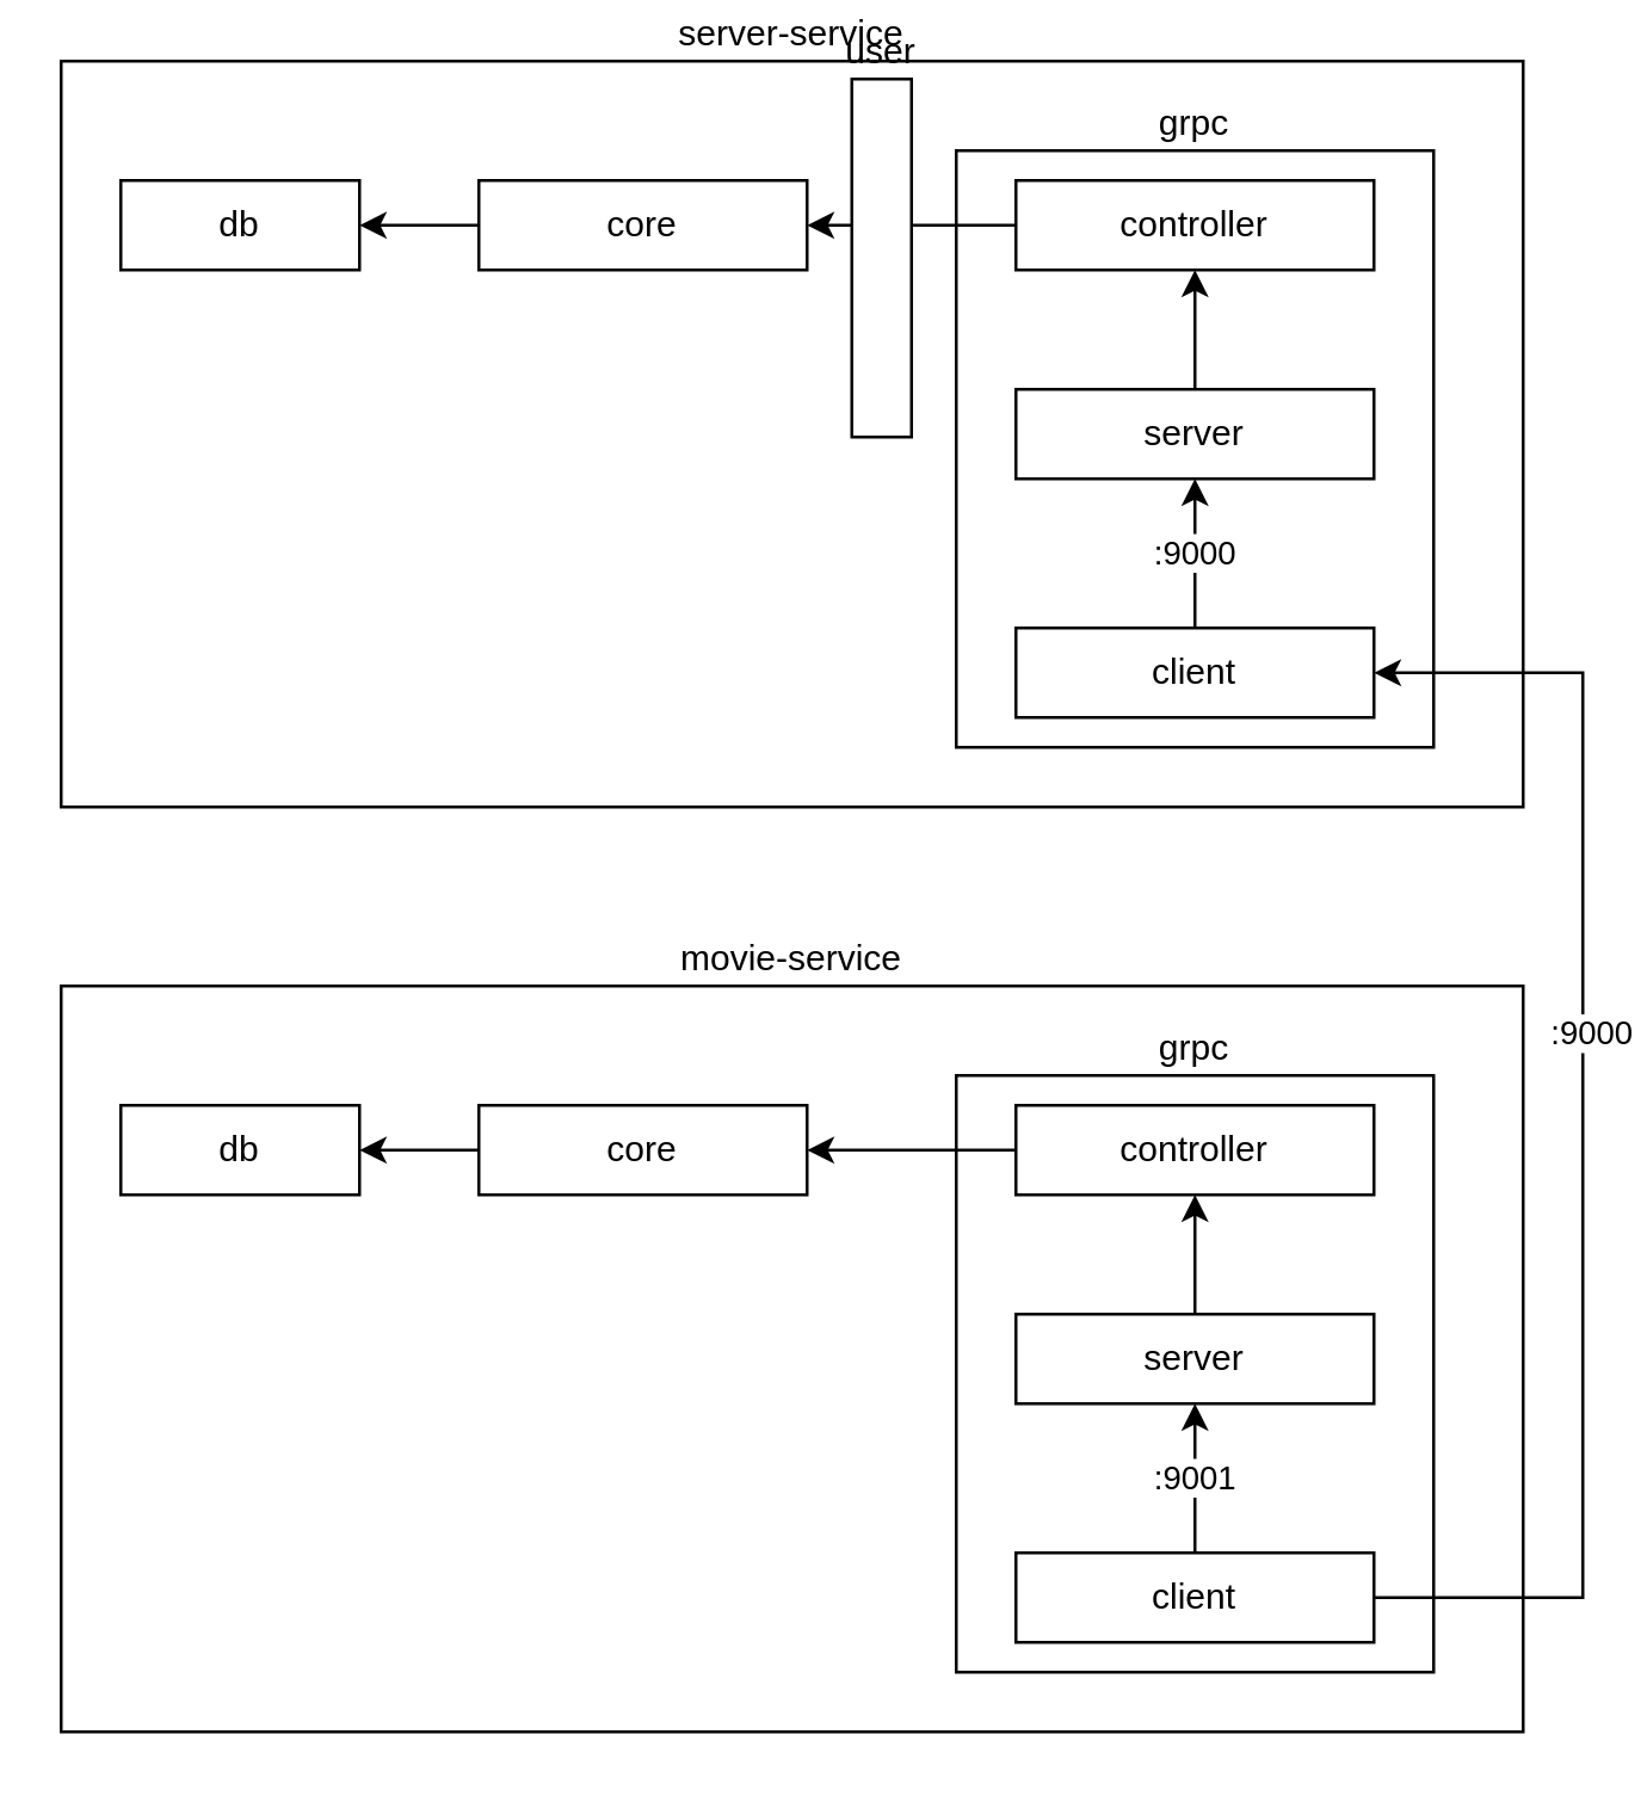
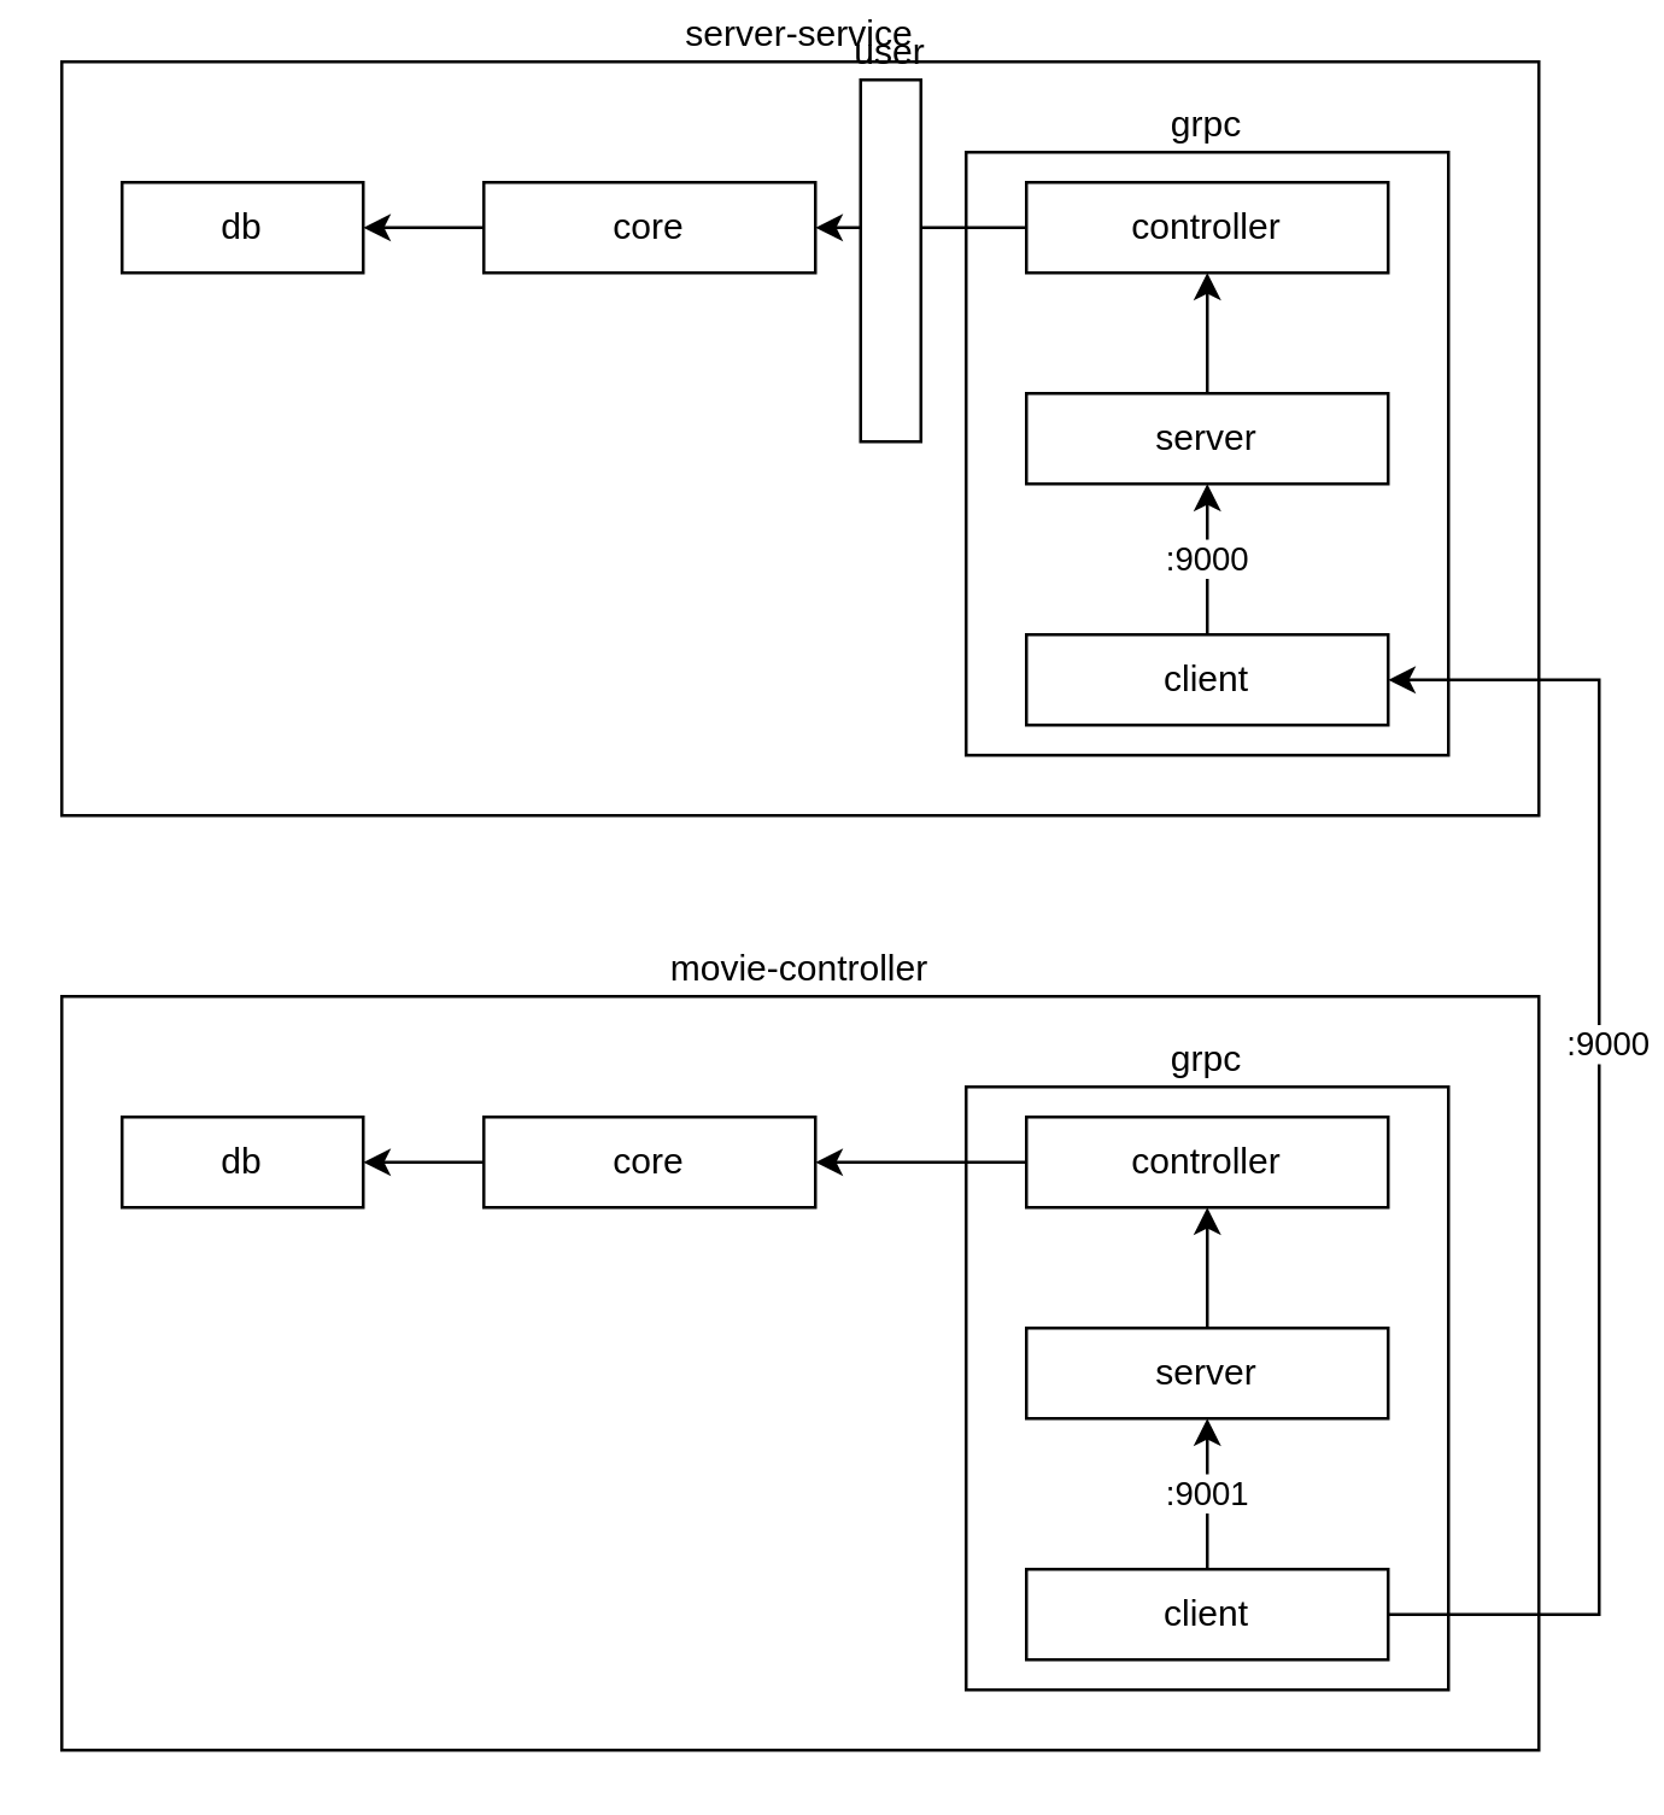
  <mxCell id="0" />
  <mxCell id="1" parent="0" />
  <mxCell id="2" value="server-service" style="rounded=0;whiteSpace=wrap;html=1;labelPosition=center;verticalLabelPosition=top;align=center;verticalAlign=bottom;" parent="1" vertex="1"><mxGeometry x="20" y="20" width="490" height="250" as="geometry" /></mxCell>
  <mxCell id="3" style="edgeStyle=orthogonalEdgeStyle;rounded=0;orthogonalLoop=1;jettySize=auto;html=1;entryX=1;entryY=0.5;entryDx=0;entryDy=0;" parent="1" source="4" target="5" edge="1"><mxGeometry relative="1" as="geometry" /></mxCell>
  <mxCell id="4" value="core" style="rounded=0;whiteSpace=wrap;html=1;" parent="1" vertex="1"><mxGeometry x="160" y="60" width="110" height="30" as="geometry" /></mxCell>
  <mxCell id="5" value="db" style="rounded=0;whiteSpace=wrap;html=1;" parent="1" vertex="1"><mxGeometry x="40" y="60" width="80" height="30" as="geometry" /></mxCell>
  <mxCell id="6" value="grpc" style="rounded=0;whiteSpace=wrap;html=1;labelPosition=center;verticalLabelPosition=top;align=center;verticalAlign=bottom;" parent="1" vertex="1"><mxGeometry x="320" y="50" width="160" height="200" as="geometry" /></mxCell>
  <mxCell id="7" style="edgeStyle=orthogonalEdgeStyle;rounded=0;orthogonalLoop=1;jettySize=auto;html=1;entryX=0.5;entryY=1;entryDx=0;entryDy=0;" parent="1" source="8" target="12" edge="1"><mxGeometry relative="1" as="geometry" /></mxCell>
  <mxCell id="8" value="server" style="rounded=0;whiteSpace=wrap;html=1;" parent="1" vertex="1"><mxGeometry x="340" y="130" width="120" height="30" as="geometry" /></mxCell>
  <mxCell id="9" value=":9000" style="edgeStyle=orthogonalEdgeStyle;rounded=0;orthogonalLoop=1;jettySize=auto;html=1;entryX=0.5;entryY=1;entryDx=0;entryDy=0;" parent="1" source="10" target="8" edge="1"><mxGeometry relative="1" as="geometry" /></mxCell>
  <mxCell id="10" value="client" style="rounded=0;whiteSpace=wrap;html=1;" parent="1" vertex="1"><mxGeometry x="340" y="210" width="120" height="30" as="geometry" /></mxCell>
  <mxCell id="11" style="edgeStyle=orthogonalEdgeStyle;rounded=0;orthogonalLoop=1;jettySize=auto;html=1;entryX=1;entryY=0.5;entryDx=0;entryDy=0;" parent="1" source="12" target="4" edge="1"><mxGeometry relative="1" as="geometry" /></mxCell>
  <mxCell id="12" value="controller" style="rounded=0;whiteSpace=wrap;html=1;" parent="1" vertex="1"><mxGeometry x="340" y="60" width="120" height="30" as="geometry" /></mxCell>
  <mxCell id="13" value="user" style="rounded=0;whiteSpace=wrap;html=1;labelPosition=center;verticalLabelPosition=top;align=center;verticalAlign=bottom;" parent="1" vertex="1"><mxGeometry x="285" y="26" width="20" height="120" as="geometry" /></mxCell>
- <mxCell id="14" value="movie-service" style="rounded=0;whiteSpace=wrap;html=1;labelPosition=center;verticalLabelPosition=top;align=center;verticalAlign=bottom;" parent="1" vertex="1"><mxGeometry x="20" y="330" width="490" height="250" as="geometry" /></mxCell>
+ <mxCell id="14" value="movie-controller" style="rounded=0;whiteSpace=wrap;html=1;labelPosition=center;verticalLabelPosition=top;align=center;verticalAlign=bottom;" parent="1" vertex="1"><mxGeometry x="20" y="330" width="490" height="250" as="geometry" /></mxCell>
  <mxCell id="15" style="edgeStyle=orthogonalEdgeStyle;rounded=0;orthogonalLoop=1;jettySize=auto;html=1;entryX=1;entryY=0.5;entryDx=0;entryDy=0;" parent="1" source="16" target="17" edge="1"><mxGeometry relative="1" as="geometry" /></mxCell>
  <mxCell id="16" value="core" style="rounded=0;whiteSpace=wrap;html=1;" parent="1" vertex="1"><mxGeometry x="160" y="370" width="110" height="30" as="geometry" /></mxCell>
  <mxCell id="17" value="db" style="rounded=0;whiteSpace=wrap;html=1;" parent="1" vertex="1"><mxGeometry x="40" y="370" width="80" height="30" as="geometry" /></mxCell>
  <mxCell id="18" value="grpc" style="rounded=0;whiteSpace=wrap;html=1;labelPosition=center;verticalLabelPosition=top;align=center;verticalAlign=bottom;" parent="1" vertex="1"><mxGeometry x="320" y="360" width="160" height="200" as="geometry" /></mxCell>
  <mxCell id="19" style="edgeStyle=orthogonalEdgeStyle;rounded=0;orthogonalLoop=1;jettySize=auto;html=1;entryX=0.5;entryY=1;entryDx=0;entryDy=0;" parent="1" source="20" target="26" edge="1"><mxGeometry relative="1" as="geometry" /></mxCell>
  <mxCell id="20" value="server" style="rounded=0;whiteSpace=wrap;html=1;" parent="1" vertex="1"><mxGeometry x="340" y="440" width="120" height="30" as="geometry" /></mxCell>
  <mxCell id="21" value=":9001" style="edgeStyle=orthogonalEdgeStyle;rounded=0;orthogonalLoop=1;jettySize=auto;html=1;entryX=0.5;entryY=1;entryDx=0;entryDy=0;" parent="1" source="24" target="20" edge="1"><mxGeometry relative="1" as="geometry" /></mxCell>
  <mxCell id="22" style="edgeStyle=orthogonalEdgeStyle;rounded=0;orthogonalLoop=1;jettySize=auto;html=1;entryX=1;entryY=0.5;entryDx=0;entryDy=0;" parent="1" source="24" target="10" edge="1"><mxGeometry relative="1" as="geometry"><mxPoint x="540" y="140" as="targetPoint" /><Array as="points"><mxPoint x="530" y="535" /><mxPoint x="530" y="225" /></Array></mxGeometry></mxCell>
  <mxCell id="23" value=":9000" style="edgeLabel;html=1;align=center;verticalAlign=middle;resizable=0;points=[];" parent="22" vertex="1" connectable="0"><mxGeometry x="0.155" y="-2" relative="1" as="geometry"><mxPoint as="offset" /></mxGeometry></mxCell>
  <mxCell id="24" value="client" style="rounded=0;whiteSpace=wrap;html=1;" parent="1" vertex="1"><mxGeometry x="340" y="520" width="120" height="30" as="geometry" /></mxCell>
  <mxCell id="25" style="edgeStyle=orthogonalEdgeStyle;rounded=0;orthogonalLoop=1;jettySize=auto;html=1;entryX=1;entryY=0.5;entryDx=0;entryDy=0;" parent="1" source="26" target="16" edge="1"><mxGeometry relative="1" as="geometry" /></mxCell>
  <mxCell id="26" value="controller" style="rounded=0;whiteSpace=wrap;html=1;" parent="1" vertex="1"><mxGeometry x="340" y="370" width="120" height="30" as="geometry" /></mxCell>
